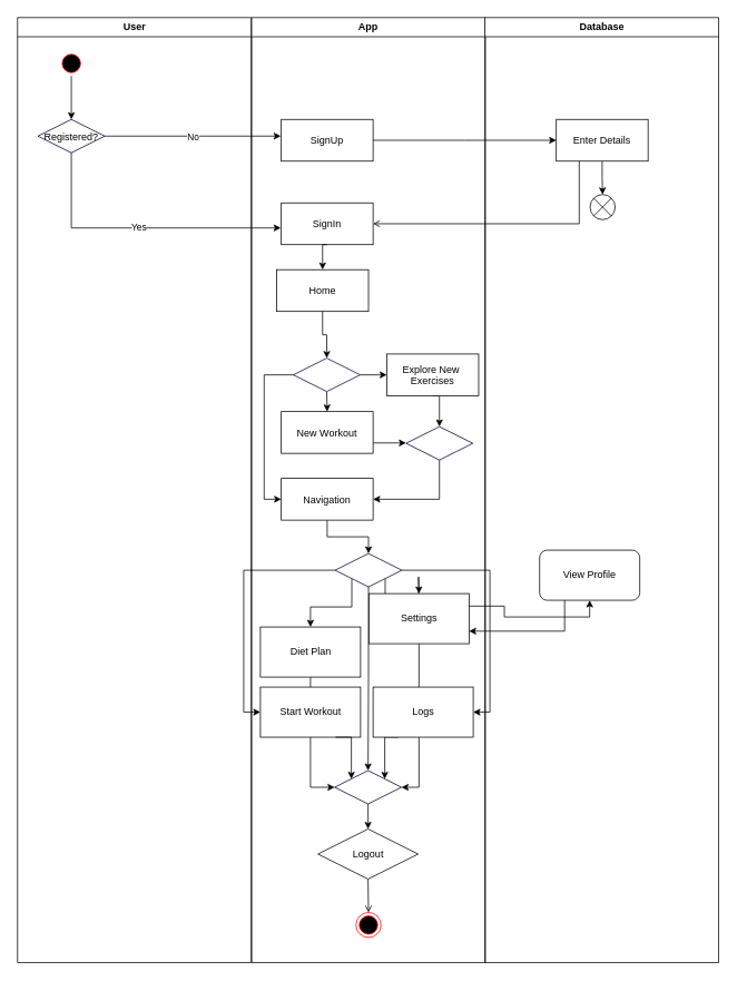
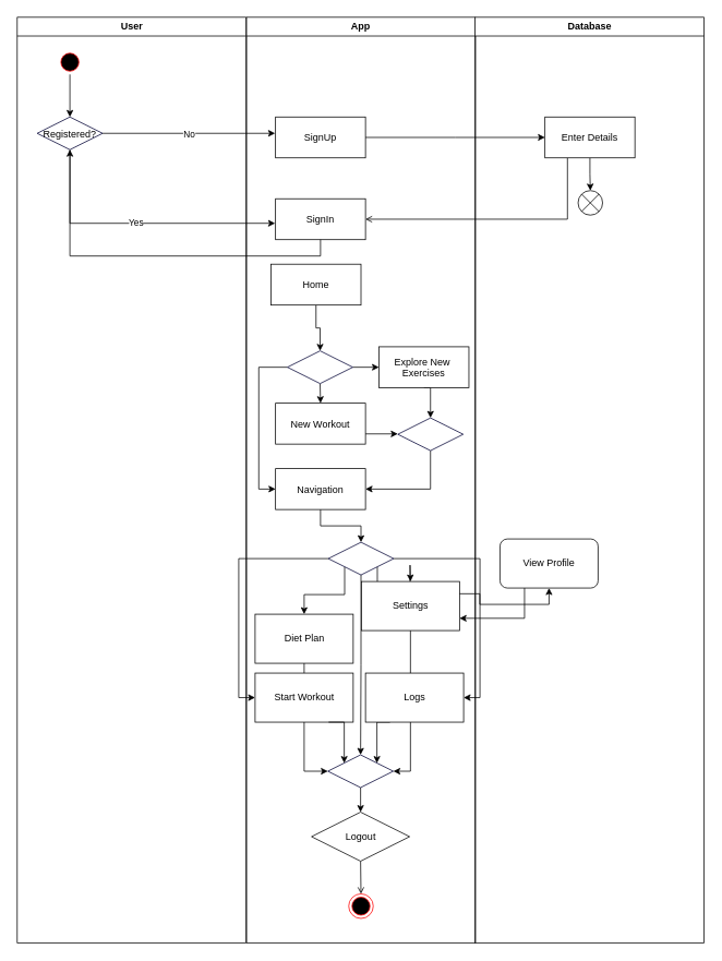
  <mxCell id="0" />
  <mxCell id="1" parent="0" />
  <mxCell id="2" value="User" style="swimlane;whiteSpace=wrap" parent="1" vertex="1"><mxGeometry x="20.5" y="20" width="280" height="1132" as="geometry" /></mxCell>
  <mxCell id="3" style="edgeStyle=orthogonalEdgeStyle;rounded=0;orthogonalLoop=1;jettySize=auto;html=1;entryX=0.5;entryY=0;entryDx=0;entryDy=0;" parent="2" source="4" target="5" edge="1"><mxGeometry relative="1" as="geometry" /></mxCell>
  <mxCell id="4" value="" style="ellipse;shape=startState;fillColor=#000000;strokeColor=#ff0000;" parent="2" vertex="1"><mxGeometry x="49.5" y="40" width="30" height="30" as="geometry" /></mxCell>
  <mxCell id="5" value="Registered?" style="rhombus;fillColor=#FFFFFF;strokeColor=#000033;" parent="2" vertex="1"><mxGeometry x="24.5" y="122" width="80" height="40" as="geometry" /></mxCell>
  <mxCell id="6" value="App" style="swimlane;whiteSpace=wrap" parent="1" vertex="1"><mxGeometry x="301" y="20" width="280" height="1132" as="geometry"><mxRectangle x="444.5" y="128" width="60" height="23" as="alternateBounds" /></mxGeometry></mxCell>
  <mxCell id="7" style="edgeStyle=orthogonalEdgeStyle;rounded=0;orthogonalLoop=1;jettySize=auto;html=1;exitX=0.5;exitY=1;exitDx=0;exitDy=0;strokeColor=#000000;entryX=0;entryY=0.5;entryDx=0;entryDy=0;" edge="1" parent="6" source="20" target="26"><mxGeometry relative="1" as="geometry"><mxPoint x="71" y="1012" as="targetPoint" /><Array as="points"><mxPoint x="71" y="922" /></Array></mxGeometry></mxCell>
  <mxCell id="8" value="SignIn" style="" parent="6" vertex="1"><mxGeometry x="35.5" y="222" width="110" height="50" as="geometry" /></mxCell>
  <mxCell id="9" value="SignUp" style="" parent="6" vertex="1"><mxGeometry x="35.5" y="122" width="110" height="50" as="geometry" /></mxCell>
  <mxCell id="10" value="New Workout" style="" parent="6" vertex="1"><mxGeometry x="35.5" y="472" width="110" height="50" as="geometry" /></mxCell>
  <mxCell id="11" style="edgeStyle=orthogonalEdgeStyle;rounded=0;orthogonalLoop=1;jettySize=auto;html=1;exitX=0.5;exitY=1;exitDx=0;exitDy=0;entryX=0.5;entryY=0;entryDx=0;entryDy=0;strokeColor=#000000;" edge="1" parent="6" source="12" target="19"><mxGeometry relative="1" as="geometry" /></mxCell>
  <mxCell id="12" value="Navigation" style="" parent="6" vertex="1"><mxGeometry x="35.5" y="552" width="110" height="50" as="geometry" /></mxCell>
  <mxCell id="13" value="Start Workout" style="rounded=0;whiteSpace=wrap;html=1;" vertex="1" parent="6"><mxGeometry x="10.5" y="802" width="120" height="60" as="geometry" /></mxCell>
  <mxCell id="14" style="edgeStyle=orthogonalEdgeStyle;rounded=0;orthogonalLoop=1;jettySize=auto;html=1;exitX=0;exitY=0.5;exitDx=0;exitDy=0;entryX=0;entryY=0.5;entryDx=0;entryDy=0;strokeColor=#000000;" edge="1" parent="6" source="19" target="13"><mxGeometry relative="1" as="geometry" /></mxCell>
  <mxCell id="15" style="edgeStyle=orthogonalEdgeStyle;rounded=0;orthogonalLoop=1;jettySize=auto;html=1;exitX=1;exitY=0.5;exitDx=0;exitDy=0;entryX=1;entryY=0.5;entryDx=0;entryDy=0;strokeColor=#000000;" edge="1" parent="6" source="19" target="24"><mxGeometry relative="1" as="geometry" /></mxCell>
  <mxCell id="16" style="edgeStyle=orthogonalEdgeStyle;rounded=0;orthogonalLoop=1;jettySize=auto;html=1;exitX=0;exitY=1;exitDx=0;exitDy=0;entryX=0.5;entryY=0;entryDx=0;entryDy=0;strokeColor=#000000;" edge="1" parent="6" source="19" target="20"><mxGeometry relative="1" as="geometry" /></mxCell>
  <mxCell id="17" style="edgeStyle=orthogonalEdgeStyle;rounded=0;orthogonalLoop=1;jettySize=auto;html=1;exitX=1;exitY=1;exitDx=0;exitDy=0;entryX=0.5;entryY=0;entryDx=0;entryDy=0;strokeColor=#000000;" edge="1" parent="6" source="19" target="22"><mxGeometry relative="1" as="geometry" /></mxCell>
  <mxCell id="18" style="edgeStyle=orthogonalEdgeStyle;rounded=0;orthogonalLoop=1;jettySize=auto;html=1;exitX=0.5;exitY=1;exitDx=0;exitDy=0;strokeColor=#000000;" edge="1" parent="6" source="19" target="26"><mxGeometry relative="1" as="geometry" /></mxCell>
  <mxCell id="19" value="" style="rhombus;fillColor=#FFFFFF;strokeColor=#000033;" vertex="1" parent="6"><mxGeometry x="100" y="642" width="80" height="40" as="geometry" /></mxCell>
  <mxCell id="20" value="Diet Plan" style="rounded=0;whiteSpace=wrap;html=1;" vertex="1" parent="6"><mxGeometry x="10.5" y="730" width="120" height="60" as="geometry" /></mxCell>
  <mxCell id="21" style="edgeStyle=orthogonalEdgeStyle;rounded=0;orthogonalLoop=1;jettySize=auto;html=1;exitX=0.5;exitY=1;exitDx=0;exitDy=0;entryX=1;entryY=0.5;entryDx=0;entryDy=0;strokeColor=#000000;" edge="1" parent="6" source="22" target="26"><mxGeometry relative="1" as="geometry" /></mxCell>
  <mxCell id="22" value="Settings" style="rounded=0;whiteSpace=wrap;html=1;" vertex="1" parent="6"><mxGeometry x="140.5" y="690" width="120" height="60" as="geometry" /></mxCell>
  <mxCell id="23" style="edgeStyle=orthogonalEdgeStyle;rounded=0;orthogonalLoop=1;jettySize=auto;html=1;exitX=0.25;exitY=1;exitDx=0;exitDy=0;strokeColor=#000000;entryX=1;entryY=0;entryDx=0;entryDy=0;" edge="1" parent="6" source="24" target="26"><mxGeometry relative="1" as="geometry"><mxPoint x="160" y="992" as="targetPoint" /><Array as="points"><mxPoint x="160" y="862" /></Array></mxGeometry></mxCell>
  <mxCell id="24" value="Logs" style="rounded=0;whiteSpace=wrap;html=1;" vertex="1" parent="6"><mxGeometry x="145.5" y="802" width="120" height="60" as="geometry" /></mxCell>
  <mxCell id="25" style="edgeStyle=orthogonalEdgeStyle;rounded=0;orthogonalLoop=1;jettySize=auto;html=1;exitX=0.5;exitY=1;exitDx=0;exitDy=0;entryX=0.5;entryY=0;entryDx=0;entryDy=0;strokeColor=#000000;" edge="1" parent="6" source="26" target="30"><mxGeometry relative="1" as="geometry" /></mxCell>
  <mxCell id="26" value="" style="rhombus;fillColor=#FFFFFF;strokeColor=#000033;" vertex="1" parent="6"><mxGeometry x="99.5" y="902" width="80" height="40" as="geometry" /></mxCell>
  <mxCell id="27" style="edgeStyle=orthogonalEdgeStyle;rounded=0;orthogonalLoop=1;jettySize=auto;html=1;exitX=0.75;exitY=1;exitDx=0;exitDy=0;strokeColor=#000000;entryX=0;entryY=0;entryDx=0;entryDy=0;" edge="1" parent="6" source="13" target="26"><mxGeometry relative="1" as="geometry"><mxPoint x="225" y="922" as="targetPoint" /><Array as="points"><mxPoint x="120" y="862" /></Array></mxGeometry></mxCell>
  <mxCell id="28" value="" style="ellipse;shape=endState;fillColor=#000000;strokeColor=#ff0000" parent="6" vertex="1"><mxGeometry x="125" y="1072" width="30" height="30" as="geometry" /></mxCell>
  <mxCell id="29" value="" style="endArrow=open;endFill=1;rounded=0;exitX=0.5;exitY=1;exitDx=0;exitDy=0;" parent="6" source="30" target="28" edge="1"><mxGeometry relative="1" as="geometry"><mxPoint x="140" y="1052" as="sourcePoint" /></mxGeometry></mxCell>
  <mxCell id="30" value="Logout" style="rhombus;whiteSpace=wrap;html=1;" vertex="1" parent="6"><mxGeometry x="79.5" y="972" width="120" height="60" as="geometry" /></mxCell>
  <mxCell id="31" value="Database" style="swimlane;whiteSpace=wrap" parent="1" vertex="1"><mxGeometry x="580.5" y="20" width="280" height="1132" as="geometry" /></mxCell>
  <mxCell id="32" value="" style="shape=sumEllipse;perimeter=ellipsePerimeter;whiteSpace=wrap;html=1;backgroundOutline=1;" parent="31" vertex="1"><mxGeometry x="126" y="212" width="30" height="30" as="geometry" /></mxCell>
- <mxCell id="33" value="View Profile" style="rounded=1;whiteSpace=wrap;html=1;" vertex="1" parent="31"><mxGeometry x="65.5" y="638" width="120" height="60" as="geometry" /></mxCell>
+ <mxCell id="33" value="View Profile" style="rounded=1;whiteSpace=wrap;html=1;" vertex="1" parent="31"><mxGeometry x="30.5" y="638" width="120" height="60" as="geometry" /></mxCell>
  <mxCell id="34" value="Yes" style="edgeStyle=orthogonalEdgeStyle;rounded=0;orthogonalLoop=1;jettySize=auto;html=1;exitX=0.5;exitY=1;exitDx=0;exitDy=0;" parent="1" source="5" edge="1"><mxGeometry relative="1" as="geometry"><mxPoint x="336" y="272" as="targetPoint" /><Array as="points"><mxPoint x="85" y="272" /><mxPoint x="336" y="272" /></Array></mxGeometry></mxCell>
  <mxCell id="35" value="No" style="edgeStyle=orthogonalEdgeStyle;rounded=0;orthogonalLoop=1;jettySize=auto;html=1;exitX=1;exitY=0.5;exitDx=0;exitDy=0;" parent="1" source="5" edge="1"><mxGeometry relative="1" as="geometry"><mxPoint x="336" y="162" as="targetPoint" /></mxGeometry></mxCell>
  <mxCell id="36" style="edgeStyle=orthogonalEdgeStyle;rounded=0;orthogonalLoop=1;jettySize=auto;html=1;exitX=0.5;exitY=1;exitDx=0;exitDy=0;entryX=0.5;entryY=0;entryDx=0;entryDy=0;" parent="1" source="38" target="32" edge="1"><mxGeometry relative="1" as="geometry" /></mxCell>
  <mxCell id="37" style="edgeStyle=orthogonalEdgeStyle;rounded=0;orthogonalLoop=1;jettySize=auto;html=1;exitX=0.25;exitY=1;exitDx=0;exitDy=0;entryX=1;entryY=0.5;entryDx=0;entryDy=0;endArrow=open;" parent="1" source="38" target="8" edge="1"><mxGeometry relative="1" as="geometry"><mxPoint x="576" y="272" as="targetPoint" /></mxGeometry></mxCell>
  <mxCell id="38" value="Enter Details" style="" parent="1" vertex="1"><mxGeometry x="666" y="142" width="110" height="50" as="geometry" /></mxCell>
  <mxCell id="39" style="edgeStyle=orthogonalEdgeStyle;rounded=0;orthogonalLoop=1;jettySize=auto;html=1;exitX=1;exitY=0.5;exitDx=0;exitDy=0;" parent="1" source="9" edge="1"><mxGeometry relative="1" as="geometry"><mxPoint x="666" y="167" as="targetPoint" /></mxGeometry></mxCell>
  <mxCell id="40" style="edgeStyle=orthogonalEdgeStyle;rounded=0;orthogonalLoop=1;jettySize=auto;html=1;exitX=0.5;exitY=1;exitDx=0;exitDy=0;" parent="1" source="41" target="46" edge="1"><mxGeometry relative="1" as="geometry"><mxPoint x="391" y="422" as="targetPoint" /></mxGeometry></mxCell>
  <mxCell id="41" value="Home" style="" parent="1" vertex="1"><mxGeometry x="331" y="322" width="110" height="50" as="geometry" /></mxCell>
- <mxCell id="42" style="edgeStyle=orthogonalEdgeStyle;rounded=0;orthogonalLoop=1;jettySize=auto;html=1;exitX=0.5;exitY=1;exitDx=0;exitDy=0;entryX=0.5;entryY=0;entryDx=0;entryDy=0;" parent="1" source="8" target="41" edge="1"><mxGeometry relative="1" as="geometry" /></mxCell>
+ <mxCell id="42" style="edgeStyle=orthogonalEdgeStyle;rounded=0;orthogonalLoop=1;jettySize=auto;html=1;exitX=0.5;exitY=1;exitDx=0;exitDy=0;" parent="1" source="8" target="5" edge="1"><mxGeometry relative="1" as="geometry" /></mxCell>
  <mxCell id="43" style="edgeStyle=orthogonalEdgeStyle;rounded=0;orthogonalLoop=1;jettySize=auto;html=1;exitX=1;exitY=0.5;exitDx=0;exitDy=0;entryX=0;entryY=0.5;entryDx=0;entryDy=0;" parent="1" source="46" target="48" edge="1"><mxGeometry relative="1" as="geometry" /></mxCell>
  <mxCell id="44" style="edgeStyle=orthogonalEdgeStyle;rounded=0;orthogonalLoop=1;jettySize=auto;html=1;exitX=0.5;exitY=1;exitDx=0;exitDy=0;entryX=0.5;entryY=0;entryDx=0;entryDy=0;" parent="1" source="46" target="10" edge="1"><mxGeometry relative="1" as="geometry" /></mxCell>
  <mxCell id="45" style="edgeStyle=orthogonalEdgeStyle;rounded=0;orthogonalLoop=1;jettySize=auto;html=1;exitX=0;exitY=0.5;exitDx=0;exitDy=0;entryX=0;entryY=0.5;entryDx=0;entryDy=0;" parent="1" source="46" target="12" edge="1"><mxGeometry relative="1" as="geometry"><mxPoint x="326" y="448" as="targetPoint" /><Array as="points"><mxPoint x="316" y="448" /><mxPoint x="316" y="597" /></Array></mxGeometry></mxCell>
  <mxCell id="46" value="" style="rhombus;fillColor=#FFFFFF;strokeColor=#000033;" parent="1" vertex="1"><mxGeometry x="351" y="428" width="80" height="40" as="geometry" /></mxCell>
  <mxCell id="47" style="edgeStyle=orthogonalEdgeStyle;rounded=0;orthogonalLoop=1;jettySize=auto;html=1;exitX=0.5;exitY=1;exitDx=0;exitDy=0;entryX=0.5;entryY=0;entryDx=0;entryDy=0;" parent="1" source="48" target="50" edge="1"><mxGeometry relative="1" as="geometry"><mxPoint x="526" y="502" as="targetPoint" /></mxGeometry></mxCell>
  <mxCell id="48" value="Explore New &#10;Exercises" style="" parent="1" vertex="1"><mxGeometry x="463" y="423" width="110" height="50" as="geometry" /></mxCell>
  <mxCell id="49" style="edgeStyle=orthogonalEdgeStyle;rounded=0;orthogonalLoop=1;jettySize=auto;html=1;exitX=0.5;exitY=1;exitDx=0;exitDy=0;entryX=1;entryY=0.5;entryDx=0;entryDy=0;" parent="1" source="50" target="12" edge="1"><mxGeometry relative="1" as="geometry"><mxPoint x="456" y="592" as="targetPoint" /></mxGeometry></mxCell>
  <mxCell id="50" value="" style="rhombus;fillColor=#FFFFFF;strokeColor=#000033;" parent="1" vertex="1"><mxGeometry x="486" y="510" width="80" height="40" as="geometry" /></mxCell>
  <mxCell id="51" style="edgeStyle=orthogonalEdgeStyle;rounded=0;orthogonalLoop=1;jettySize=auto;html=1;exitX=1;exitY=0.75;exitDx=0;exitDy=0;entryX=0;entryY=0.5;entryDx=0;entryDy=0;" parent="1" source="10" target="50" edge="1"><mxGeometry relative="1" as="geometry" /></mxCell>
  <mxCell id="52" style="edgeStyle=orthogonalEdgeStyle;rounded=0;orthogonalLoop=1;jettySize=auto;html=1;exitX=1;exitY=0.25;exitDx=0;exitDy=0;entryX=0.5;entryY=1;entryDx=0;entryDy=0;strokeColor=#000000;" edge="1" parent="1" source="22" target="33"><mxGeometry relative="1" as="geometry" /></mxCell>
  <mxCell id="53" style="edgeStyle=orthogonalEdgeStyle;rounded=0;orthogonalLoop=1;jettySize=auto;html=1;exitX=0.25;exitY=1;exitDx=0;exitDy=0;entryX=1;entryY=0.75;entryDx=0;entryDy=0;strokeColor=#000000;" edge="1" parent="1" source="33" target="22"><mxGeometry relative="1" as="geometry" /></mxCell>
